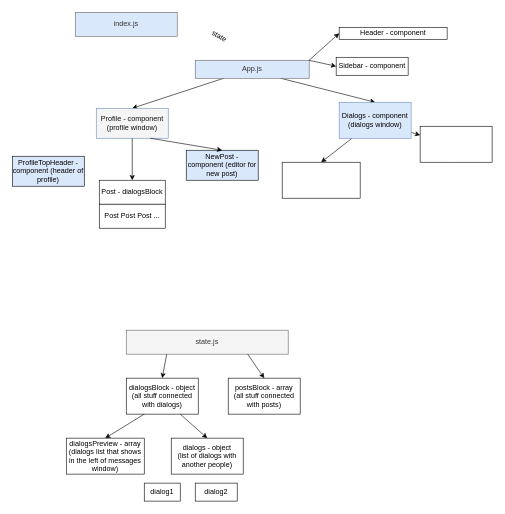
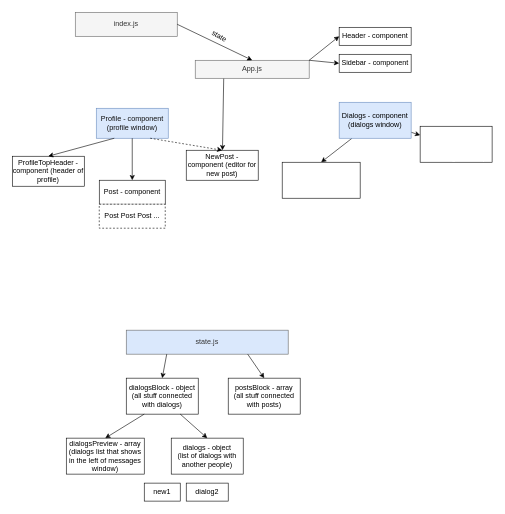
  <mxCell id="0" />
  <mxCell id="1" parent="0" />
- <mxCell id="2" value="state.js" style="rounded=0;whiteSpace=wrap;html=1;fillColor=#f5f5f5;fontColor=#333333;strokeColor=#666666;" parent="1" vertex="1"><mxGeometry x="210" y="550" width="270" height="40" as="geometry" /></mxCell>
+ <mxCell id="2" value="state.js" style="rounded=0;whiteSpace=wrap;html=1;fillColor=#dae8fc;fontColor=#333333;strokeColor=#666666;" parent="1" vertex="1"><mxGeometry x="210" y="550" width="270" height="40" as="geometry" /></mxCell>
  <mxCell id="3" value="dialogsBlock - object&lt;br&gt;(all stuff connected with dialogs)" style="rounded=0;whiteSpace=wrap;html=1;" parent="1" vertex="1"><mxGeometry x="210" y="630" width="120" height="60" as="geometry" /></mxCell>
  <mxCell id="4" value="postsBlock - array&lt;br&gt;(all stuff connected with posts)" style="whiteSpace=wrap;html=1;" parent="1" vertex="1"><mxGeometry x="380" y="630" width="120" height="60" as="geometry" /></mxCell>
  <mxCell id="5" value="" style="endArrow=classic;html=1;exitX=0.25;exitY=1;exitDx=0;exitDy=0;entryX=0.5;entryY=0;entryDx=0;entryDy=0;" parent="1" source="2" target="3" edge="1"><mxGeometry width="50" height="50" relative="1" as="geometry"><mxPoint x="360" y="660" as="sourcePoint" /><mxPoint x="410" y="610" as="targetPoint" /></mxGeometry></mxCell>
  <mxCell id="6" value="" style="edgeStyle=none;orthogonalLoop=1;jettySize=auto;html=1;exitX=0.75;exitY=1;exitDx=0;exitDy=0;entryX=0.5;entryY=0;entryDx=0;entryDy=0;" parent="1" source="2" target="4" edge="1"><mxGeometry width="100" relative="1" as="geometry"><mxPoint x="350" y="610" as="sourcePoint" /><mxPoint x="450" y="610" as="targetPoint" /><Array as="points" /></mxGeometry></mxCell>
  <mxCell id="7" value="dialogsPreview - array&lt;br&gt;(dialogs list that shows in the left of messages window)" style="whiteSpace=wrap;html=1;" parent="1" vertex="1"><mxGeometry x="110" y="730" width="130" height="60" as="geometry" /></mxCell>
  <mxCell id="8" value="" style="edgeStyle=none;orthogonalLoop=1;jettySize=auto;html=1;exitX=0.25;exitY=1;exitDx=0;exitDy=0;entryX=0.5;entryY=0;entryDx=0;entryDy=0;" parent="1" source="3" target="7" edge="1"><mxGeometry width="100" relative="1" as="geometry"><mxPoint x="200" y="710" as="sourcePoint" /><mxPoint x="300" y="710" as="targetPoint" /><Array as="points" /></mxGeometry></mxCell>
  <mxCell id="9" value="dialogs - object&lt;br&gt;(list of dialogs with another people)" style="whiteSpace=wrap;html=1;" parent="1" vertex="1"><mxGeometry x="285" y="730" width="120" height="60" as="geometry" /></mxCell>
  <mxCell id="10" value="" style="edgeStyle=none;orthogonalLoop=1;jettySize=auto;html=1;exitX=0.75;exitY=1;exitDx=0;exitDy=0;entryX=0.5;entryY=0;entryDx=0;entryDy=0;" parent="1" source="3" target="9" edge="1"><mxGeometry width="100" relative="1" as="geometry"><mxPoint x="250" y="700" as="sourcePoint" /><mxPoint x="350" y="700" as="targetPoint" /><Array as="points" /></mxGeometry></mxCell>
- <mxCell id="11" value="dialog1" style="whiteSpace=wrap;html=1;" parent="1" vertex="1"><mxGeometry x="240" y="805" width="60" height="30" as="geometry" /></mxCell>
- <mxCell id="12" value="dialog2" style="whiteSpace=wrap;html=1;" parent="1" vertex="1"><mxGeometry x="325" y="805" width="70" height="30" as="geometry" /></mxCell>
- <mxCell id="13" value="index.js" style="whiteSpace=wrap;html=1;fillColor=#dae8fc;fontColor=#333333;strokeColor=#666666;" vertex="1" parent="1"><mxGeometry x="125" y="20" width="170" height="40" as="geometry" /></mxCell>
- <mxCell id="14" style="edgeStyle=none;html=1;entryX=0.5;entryY=0;entryDx=0;entryDy=0;exitX=0.25;exitY=1;exitDx=0;exitDy=0;" edge="1" parent="1" source="16" target="19"><mxGeometry relative="1" as="geometry" /></mxCell>
- <mxCell id="15" style="edgeStyle=none;html=1;entryX=0.5;entryY=0;entryDx=0;entryDy=0;exitX=0.75;exitY=1;exitDx=0;exitDy=0;" edge="1" parent="1" source="16" target="22"><mxGeometry relative="1" as="geometry" /></mxCell>
- <mxCell id="16" value="App.js" style="whiteSpace=wrap;html=1;fillColor=#dae8fc;fontColor=#333333;strokeColor=#666666;" vertex="1" parent="1"><mxGeometry x="325" y="100" width="190" height="30" as="geometry" /></mxCell>
+ <mxCell id="11" value="new1" style="whiteSpace=wrap;html=1;" parent="1" vertex="1"><mxGeometry x="240" y="805" width="60" height="30" as="geometry" /></mxCell>
+ <mxCell id="12" value="dialog2" style="whiteSpace=wrap;html=1;" parent="1" vertex="1"><mxGeometry x="310" y="805" width="70" height="30" as="geometry" /></mxCell>
+ <mxCell id="13" value="index.js" style="whiteSpace=wrap;html=1;fillColor=#f5f5f5;fontColor=#333333;strokeColor=#666666;" vertex="1" parent="1"><mxGeometry x="125" y="20" width="170" height="40" as="geometry" /></mxCell>
+ <mxCell id="14" style="edgeStyle=none;html=1;exitX=0.25;exitY=1;exitDx=0;exitDy=0;" edge="1" parent="1" source="16" target="25"><mxGeometry relative="1" as="geometry" /></mxCell>
+ <mxCell id="16" value="App.js" style="whiteSpace=wrap;html=1;fillColor=#f5f5f5;fontColor=#333333;strokeColor=#666666;" vertex="1" parent="1"><mxGeometry x="325" y="100" width="190" height="30" as="geometry" /></mxCell>
+ <mxCell id="17" value="" style="edgeStyle=none;orthogonalLoop=1;jettySize=auto;html=1;exitX=1;exitY=0.5;exitDx=0;exitDy=0;entryX=0.5;entryY=0;entryDx=0;entryDy=0;" edge="1" parent="1" source="13" target="16"><mxGeometry width="100" relative="1" as="geometry"><mxPoint x="305" y="60" as="sourcePoint" /><mxPoint x="405" y="60" as="targetPoint" /><Array as="points" /></mxGeometry></mxCell>
  <mxCell id="18" value="state" style="text;html=1;align=center;verticalAlign=middle;resizable=0;points=[];autosize=1;strokeColor=none;fillColor=none;rotation=30;" vertex="1" parent="1"><mxGeometry x="340" y="45" width="50" height="30" as="geometry" /></mxCell>
- <mxCell id="19" value="&lt;font color=&quot;#0f0f0f&quot;&gt;Profile - component (profile window)&lt;/font&gt;" style="whiteSpace=wrap;html=1;fillColor=#f5f5f5;strokeColor=#6c8ebf;" vertex="1" parent="1"><mxGeometry x="160" y="180" width="120" height="50" as="geometry" /></mxCell>
+ <mxCell id="19" value="&lt;font color=&quot;#0f0f0f&quot;&gt;Profile - component (profile window)&lt;/font&gt;" style="whiteSpace=wrap;html=1;fillColor=#dae8fc;strokeColor=#6c8ebf;" vertex="1" parent="1"><mxGeometry x="160" y="180" width="120" height="50" as="geometry" /></mxCell>
  <mxCell id="20" style="edgeStyle=none;html=1;entryX=0.5;entryY=0;entryDx=0;entryDy=0;fontColor=#FFFFFF;" edge="1" parent="1" source="22" target="34"><mxGeometry relative="1" as="geometry" /></mxCell>
  <mxCell id="21" style="edgeStyle=none;html=1;entryX=0;entryY=0.25;entryDx=0;entryDy=0;fontColor=#FFFFFF;" edge="1" parent="1" source="22" target="35"><mxGeometry relative="1" as="geometry" /></mxCell>
  <mxCell id="22" value="&lt;font color=&quot;#000000&quot;&gt;Dialogs - component (dialogs window)&lt;/font&gt;" style="whiteSpace=wrap;html=1;fillColor=#dae8fc;strokeColor=#6c8ebf;" vertex="1" parent="1"><mxGeometry x="565" y="170" width="120" height="60" as="geometry" /></mxCell>
- <mxCell id="23" value="ProfileTopHeader - component (header of profile)" style="whiteSpace=wrap;html=1;fillColor=#dae8fc;" vertex="1" parent="1"><mxGeometry x="20" y="260" width="120" height="50" as="geometry" /></mxCell>
- <mxCell id="25" value="NewPost - component (editor for new post)" style="whiteSpace=wrap;html=1;fillColor=#dae8fc;" vertex="1" parent="1"><mxGeometry x="310" y="250" width="120" height="50" as="geometry" /></mxCell>
- <mxCell id="26" value="" style="edgeStyle=none;orthogonalLoop=1;jettySize=auto;html=1;exitX=0.75;exitY=1;exitDx=0;exitDy=0;entryX=0.5;entryY=0;entryDx=0;entryDy=0;" edge="1" parent="1" source="19" target="25"><mxGeometry width="100" relative="1" as="geometry"><mxPoint x="150" y="380" as="sourcePoint" /><mxPoint x="250" y="380" as="targetPoint" /><Array as="points" /></mxGeometry></mxCell>
- <mxCell id="27" value="Post - dialogsBlock" style="whiteSpace=wrap;html=1;" vertex="1" parent="1"><mxGeometry x="165" y="300" width="110" height="40" as="geometry" /></mxCell>
+ <mxCell id="23" value="ProfileTopHeader - component (header of profile)" style="whiteSpace=wrap;html=1;" vertex="1" parent="1"><mxGeometry x="20" y="260" width="120" height="50" as="geometry" /></mxCell>
+ <mxCell id="24" value="" style="edgeStyle=none;orthogonalLoop=1;jettySize=auto;html=1;exitX=0.25;exitY=1;exitDx=0;exitDy=0;entryX=0.5;entryY=0;entryDx=0;entryDy=0;" edge="1" parent="1" source="19" target="23"><mxGeometry width="100" relative="1" as="geometry"><mxPoint x="120" y="250" as="sourcePoint" /><mxPoint x="220" y="250" as="targetPoint" /><Array as="points" /></mxGeometry></mxCell>
+ <mxCell id="25" value="NewPost - component (editor for new post)" style="whiteSpace=wrap;html=1;" vertex="1" parent="1"><mxGeometry x="310" y="250" width="120" height="50" as="geometry" /></mxCell>
+ <mxCell id="26" value="" style="edgeStyle=none;orthogonalLoop=1;jettySize=auto;html=1;exitX=0.75;exitY=1;exitDx=0;exitDy=0;entryX=0.5;entryY=0;entryDx=0;entryDy=0;dashed=1;" edge="1" parent="1" source="19" target="25"><mxGeometry width="100" relative="1" as="geometry"><mxPoint x="150" y="380" as="sourcePoint" /><mxPoint x="250" y="380" as="targetPoint" /><Array as="points" /></mxGeometry></mxCell>
+ <mxCell id="27" value="Post - component" style="whiteSpace=wrap;html=1;" vertex="1" parent="1"><mxGeometry x="165" y="300" width="110" height="40" as="geometry" /></mxCell>
  <mxCell id="28" value="" style="edgeStyle=none;orthogonalLoop=1;jettySize=auto;html=1;exitX=0.5;exitY=1;exitDx=0;exitDy=0;entryX=0.5;entryY=0;entryDx=0;entryDy=0;" edge="1" parent="1" source="19" target="27"><mxGeometry width="100" relative="1" as="geometry"><mxPoint x="170" y="250" as="sourcePoint" /><mxPoint x="270" y="250" as="targetPoint" /><Array as="points" /></mxGeometry></mxCell>
- <mxCell id="29" value="Post Post Post ..." style="whiteSpace=wrap;html=1;" vertex="1" parent="1"><mxGeometry x="165" y="340" width="110" height="40" as="geometry" /></mxCell>
- <mxCell id="30" value="Header - component" style="whiteSpace=wrap;html=1;" vertex="1" parent="1"><mxGeometry x="565" y="45" width="180" height="20" as="geometry" /></mxCell>
- <mxCell id="31" value="Sidebar - component" style="whiteSpace=wrap;html=1;" vertex="1" parent="1"><mxGeometry x="560" y="95" width="120" height="30" as="geometry" /></mxCell>
+ <mxCell id="29" value="Post Post Post ..." style="whiteSpace=wrap;html=1;dashed=1;" vertex="1" parent="1"><mxGeometry x="165" y="340" width="110" height="40" as="geometry" /></mxCell>
+ <mxCell id="30" value="Header - component" style="whiteSpace=wrap;html=1;" vertex="1" parent="1"><mxGeometry x="565" y="45" width="120" height="30" as="geometry" /></mxCell>
+ <mxCell id="31" value="Sidebar - component" style="whiteSpace=wrap;html=1;" vertex="1" parent="1"><mxGeometry x="565" y="90" width="120" height="30" as="geometry" /></mxCell>
  <mxCell id="32" value="" style="edgeStyle=none;orthogonalLoop=1;jettySize=auto;html=1;exitX=1;exitY=0;exitDx=0;exitDy=0;entryX=0;entryY=0.5;entryDx=0;entryDy=0;" edge="1" parent="1" source="16" target="30"><mxGeometry width="100" relative="1" as="geometry"><mxPoint x="475" y="70" as="sourcePoint" /><mxPoint x="575" y="70" as="targetPoint" /><Array as="points" /></mxGeometry></mxCell>
  <mxCell id="33" value="" style="edgeStyle=none;orthogonalLoop=1;jettySize=auto;html=1;exitX=1;exitY=0;exitDx=0;exitDy=0;entryX=0;entryY=0.5;entryDx=0;entryDy=0;" edge="1" parent="1" source="16" target="31"><mxGeometry width="100" relative="1" as="geometry"><mxPoint x="455" y="70" as="sourcePoint" /><mxPoint x="555" y="70" as="targetPoint" /><Array as="points" /></mxGeometry></mxCell>
  <mxCell id="34" value="&lt;font color=&quot;#ffffff&quot;&gt;DialogsPreview - component (shows all dialogs on the left side)&lt;/font&gt;" style="whiteSpace=wrap;html=1;fontColor=#0F0F0F;" vertex="1" parent="1"><mxGeometry x="470" y="270" width="130" height="60" as="geometry" /></mxCell>
  <mxCell id="35" value="PickChatPreview - component (shows default image when no dialog is taken)" style="whiteSpace=wrap;html=1;fontColor=#FFFFFF;" vertex="1" parent="1"><mxGeometry x="700" y="210" width="120" height="60" as="geometry" /></mxCell>
